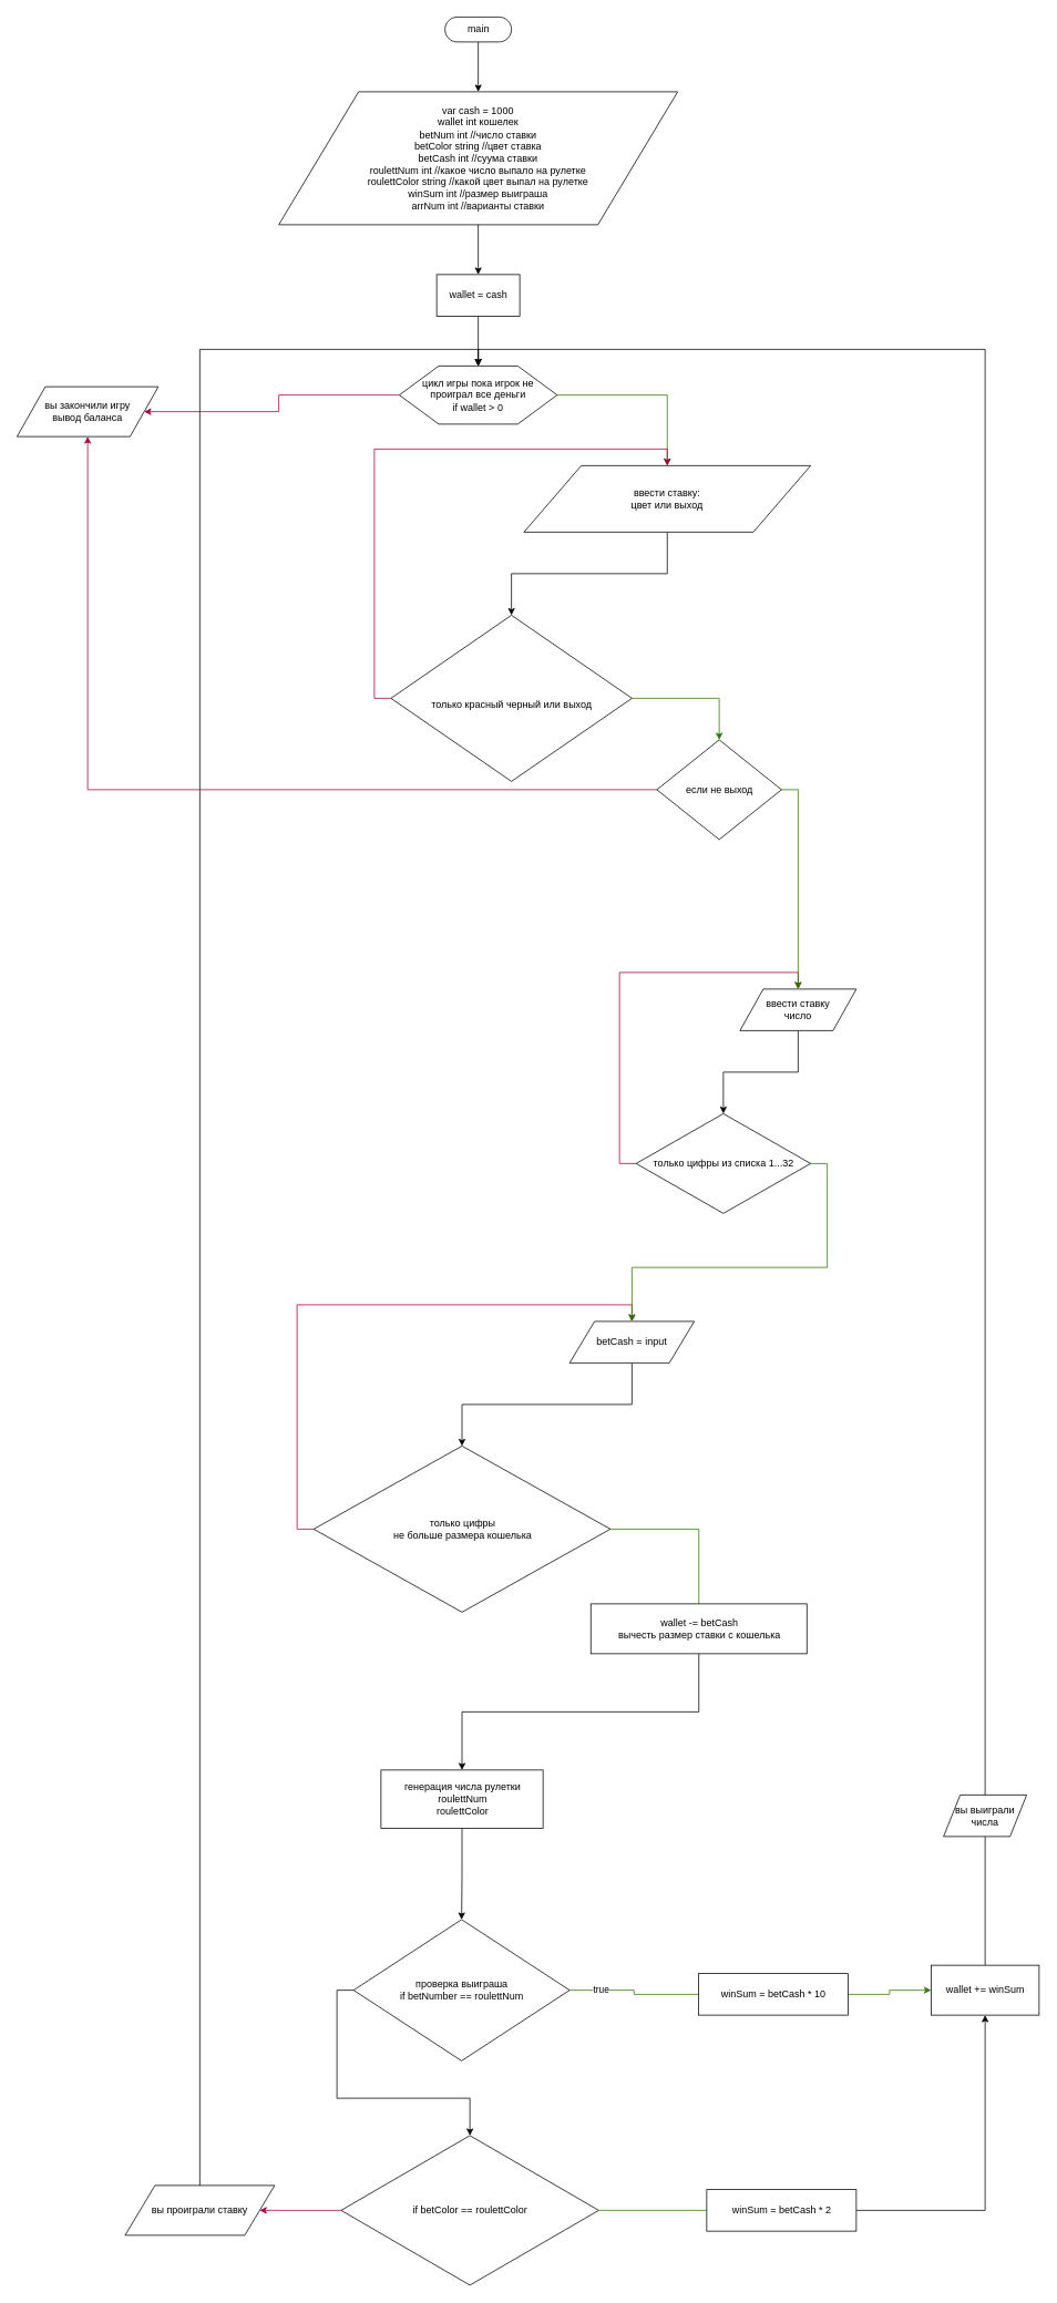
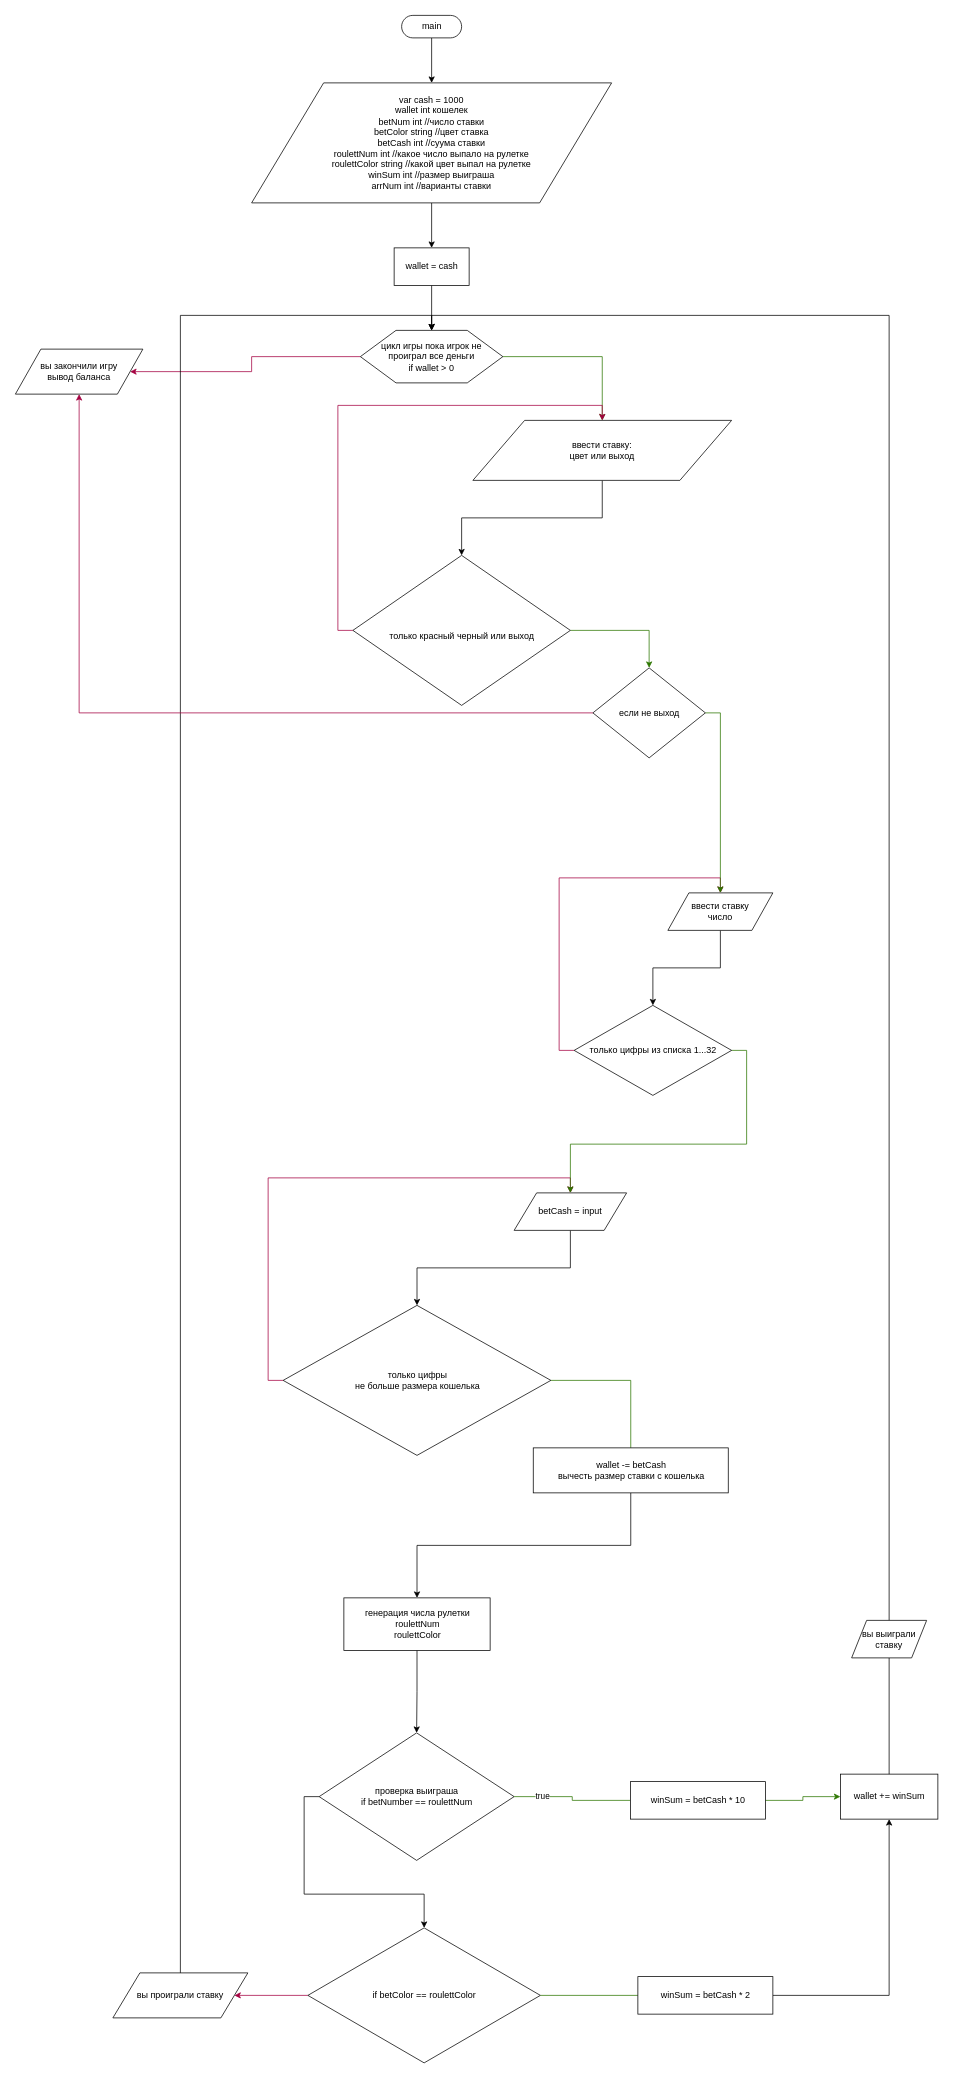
  <mxCell id="0" />
  <mxCell id="1" parent="0" />
  <mxCell id="2" style="edgeStyle=orthogonalEdgeStyle;rounded=0;orthogonalLoop=1;jettySize=auto;html=1;exitX=0.5;exitY=0.5;exitDx=0;exitDy=15;exitPerimeter=0;entryX=0.5;entryY=0;entryDx=0;entryDy=0;fontFamily=Helvetica;fontSize=12;fontColor=none;" edge="1" parent="1" source="3" target="5"><mxGeometry relative="1" as="geometry" /></mxCell>
  <mxCell id="3" value="main" style="html=1;dashed=0;whitespace=wrap;shape=mxgraph.dfd.start" vertex="1" parent="1"><mxGeometry x="535" y="20" width="80" height="30" as="geometry" /></mxCell>
  <mxCell id="4" style="edgeStyle=orthogonalEdgeStyle;rounded=0;orthogonalLoop=1;jettySize=auto;html=1;exitX=0.5;exitY=1;exitDx=0;exitDy=0;entryX=0.5;entryY=0;entryDx=0;entryDy=0;fontFamily=Helvetica;fontSize=12;fontColor=none;" edge="1" parent="1" source="5" target="9"><mxGeometry relative="1" as="geometry" /></mxCell>
  <mxCell id="5" value="var cash = 1000&lt;br&gt;wallet int кошелек&lt;br&gt;betNum int //число ставки&lt;br&gt;betColor string //цвет ставка&lt;br&gt;betCash int //суума ставки&lt;br&gt;roulettNum int //какое число выпало на рулетке&lt;br&gt;roulettColor string //какой цвет выпал на рулетке&lt;br&gt;winSum int //размер выиграша&lt;br&gt;arrNum int //варианты ставки" style="shape=parallelogram;perimeter=parallelogramPerimeter;whiteSpace=wrap;html=1;dashed=0;" vertex="1" parent="1"><mxGeometry x="335" y="110" width="480" height="160" as="geometry" /></mxCell>
  <mxCell id="6" style="edgeStyle=orthogonalEdgeStyle;rounded=0;orthogonalLoop=1;jettySize=auto;html=1;exitX=0.5;exitY=1;exitDx=0;exitDy=0;entryX=0.5;entryY=0;entryDx=0;entryDy=0;fontFamily=Helvetica;fontSize=12;fontColor=none;" edge="1" parent="1" source="7" target="24"><mxGeometry relative="1" as="geometry"><mxPoint x="645" y="730" as="targetPoint" /></mxGeometry></mxCell>
  <mxCell id="7" value="ввести ставку:&lt;br&gt;цвет или выход" style="shape=parallelogram;perimeter=parallelogramPerimeter;whiteSpace=wrap;html=1;dashed=0;" vertex="1" parent="1"><mxGeometry x="630" y="560" width="345" height="80" as="geometry" /></mxCell>
  <mxCell id="8" style="edgeStyle=orthogonalEdgeStyle;rounded=0;orthogonalLoop=1;jettySize=auto;html=1;exitX=0.5;exitY=1;exitDx=0;exitDy=0;entryX=0.5;entryY=0;entryDx=0;entryDy=0;" edge="1" parent="1" source="9" target="21"><mxGeometry relative="1" as="geometry" /></mxCell>
  <mxCell id="9" value="wallet = cash" style="html=1;dashed=0;whitespace=wrap;" vertex="1" parent="1"><mxGeometry x="525" y="330" width="100" height="50" as="geometry" /></mxCell>
  <mxCell id="10" style="edgeStyle=orthogonalEdgeStyle;rounded=0;orthogonalLoop=1;jettySize=auto;html=1;exitX=0.5;exitY=1;exitDx=0;exitDy=0;entryX=0.5;entryY=0;entryDx=0;entryDy=0;" edge="1" parent="1" source="11" target="27"><mxGeometry relative="1" as="geometry" /></mxCell>
  <mxCell id="11" value="betCash = input" style="shape=parallelogram;perimeter=parallelogramPerimeter;whiteSpace=wrap;html=1;dashed=0;" vertex="1" parent="1"><mxGeometry x="685" y="1590" width="150" height="50" as="geometry" /></mxCell>
  <mxCell id="12" style="edgeStyle=orthogonalEdgeStyle;rounded=0;orthogonalLoop=1;jettySize=auto;html=1;exitX=0.5;exitY=1;exitDx=0;exitDy=0;entryX=0.5;entryY=0;entryDx=0;entryDy=0;" edge="1" parent="1" source="13" target="16"><mxGeometry relative="1" as="geometry" /></mxCell>
  <mxCell id="13" value="генерация числа рулетки&lt;br&gt;roulettNum&lt;br&gt;roulettColor" style="html=1;dashed=0;whitespace=wrap;" vertex="1" parent="1"><mxGeometry x="458" y="2130" width="195" height="70" as="geometry" /></mxCell>
  <mxCell id="14" style="edgeStyle=orthogonalEdgeStyle;rounded=0;orthogonalLoop=1;jettySize=auto;html=1;exitX=1;exitY=0.5;exitDx=0;exitDy=0;entryX=0;entryY=0.5;entryDx=0;entryDy=0;fillColor=#60a917;strokeColor=#2D7600;startArrow=none;" edge="1" parent="1" source="32" target="18"><mxGeometry relative="1" as="geometry" /></mxCell>
  <mxCell id="15" style="edgeStyle=orthogonalEdgeStyle;rounded=0;orthogonalLoop=1;jettySize=auto;html=1;exitX=0;exitY=0.5;exitDx=0;exitDy=0;entryX=0.5;entryY=0;entryDx=0;entryDy=0;" edge="1" parent="1" source="16" target="35"><mxGeometry relative="1" as="geometry"><mxPoint x="555.5" y="2570" as="targetPoint" /></mxGeometry></mxCell>
  <mxCell id="16" value="проверка выиграша&lt;br&gt;if betNumber == roulettNum" style="shape=rhombus;html=1;dashed=0;whitespace=wrap;perimeter=rhombusPerimeter;" vertex="1" parent="1"><mxGeometry x="425" y="2310" width="260" height="170" as="geometry" /></mxCell>
  <mxCell id="17" style="edgeStyle=orthogonalEdgeStyle;rounded=0;orthogonalLoop=1;jettySize=auto;html=1;exitX=0.5;exitY=0;exitDx=0;exitDy=0;entryX=0.5;entryY=0;entryDx=0;entryDy=0;startArrow=none;" edge="1" parent="1" source="50" target="21"><mxGeometry relative="1" as="geometry" /></mxCell>
  <mxCell id="18" value="wallet += winSum" style="html=1;dashed=0;whitespace=wrap;" vertex="1" parent="1"><mxGeometry x="1120" y="2365" width="130" height="60" as="geometry" /></mxCell>
  <mxCell id="19" style="edgeStyle=orthogonalEdgeStyle;rounded=0;orthogonalLoop=1;jettySize=auto;html=1;exitX=1;exitY=0.5;exitDx=0;exitDy=0;entryX=0.5;entryY=0;entryDx=0;entryDy=0;fillColor=#60a917;strokeColor=#2D7600;" edge="1" parent="1" source="21" target="7"><mxGeometry relative="1" as="geometry" /></mxCell>
  <mxCell id="20" style="edgeStyle=orthogonalEdgeStyle;rounded=0;orthogonalLoop=1;jettySize=auto;html=1;exitX=0;exitY=0.5;exitDx=0;exitDy=0;entryX=1;entryY=0.5;entryDx=0;entryDy=0;fontFamily=Helvetica;fontSize=12;fontColor=none;fillColor=#d80073;strokeColor=#A50040;" edge="1" parent="1" source="21" target="38"><mxGeometry relative="1" as="geometry" /></mxCell>
  <mxCell id="21" value="цикл игры пока игрок не проиграл все деньги&lt;br&gt;if wallet &amp;gt; 0" style="shape=hexagon;perimeter=hexagonPerimeter2;whiteSpace=wrap;html=1;size=0.25" vertex="1" parent="1"><mxGeometry x="480" y="440" width="190" height="70" as="geometry" /></mxCell>
  <mxCell id="22" style="edgeStyle=orthogonalEdgeStyle;rounded=0;orthogonalLoop=1;jettySize=auto;html=1;exitX=0;exitY=0.5;exitDx=0;exitDy=0;entryX=0.5;entryY=0;entryDx=0;entryDy=0;fillColor=#d80073;strokeColor=#A50040;" edge="1" parent="1" source="24" target="7"><mxGeometry relative="1" as="geometry" /></mxCell>
  <mxCell id="23" style="edgeStyle=orthogonalEdgeStyle;rounded=0;orthogonalLoop=1;jettySize=auto;html=1;exitX=1;exitY=0.5;exitDx=0;exitDy=0;entryX=0.5;entryY=0;entryDx=0;entryDy=0;fontFamily=Helvetica;fontSize=12;fontColor=none;fillColor=#60a917;strokeColor=#2D7600;" edge="1" parent="1" source="24" target="48"><mxGeometry relative="1" as="geometry" /></mxCell>
  <mxCell id="24" value="&lt;br&gt;только красный черный или выход" style="shape=rhombus;html=1;dashed=0;whitespace=wrap;perimeter=rhombusPerimeter;fillStyle=auto;" vertex="1" parent="1"><mxGeometry x="470" y="740" width="290" height="200" as="geometry" /></mxCell>
  <mxCell id="25" style="edgeStyle=orthogonalEdgeStyle;rounded=0;orthogonalLoop=1;jettySize=auto;html=1;exitX=0;exitY=0.5;exitDx=0;exitDy=0;entryX=0.5;entryY=0;entryDx=0;entryDy=0;fillColor=#d80073;strokeColor=#A50040;" edge="1" parent="1" source="27" target="11"><mxGeometry relative="1" as="geometry" /></mxCell>
  <mxCell id="26" style="edgeStyle=orthogonalEdgeStyle;rounded=0;orthogonalLoop=1;jettySize=auto;html=1;exitX=0.5;exitY=1;exitDx=0;exitDy=0;entryX=0.5;entryY=0;entryDx=0;entryDy=0;startArrow=none;" edge="1" parent="1" source="29" target="13"><mxGeometry relative="1" as="geometry" /></mxCell>
  <mxCell id="27" value="только цифры&lt;br&gt;не больше размера кошелька" style="shape=rhombus;html=1;dashed=0;whitespace=wrap;perimeter=rhombusPerimeter;fillStyle=auto;" vertex="1" parent="1"><mxGeometry x="377" y="1740" width="357" height="200" as="geometry" /></mxCell>
  <mxCell id="28" value="" style="edgeStyle=orthogonalEdgeStyle;rounded=0;orthogonalLoop=1;jettySize=auto;html=1;exitX=1;exitY=0.5;exitDx=0;exitDy=0;entryX=0.5;entryY=0;entryDx=0;entryDy=0;endArrow=none;fillColor=#60a917;strokeColor=#2D7600;" edge="1" parent="1" source="27" target="29"><mxGeometry relative="1" as="geometry"><mxPoint x="865" y="2060" as="sourcePoint" /><mxPoint x="686.5" y="2420" as="targetPoint" /></mxGeometry></mxCell>
  <mxCell id="29" value="wallet -= betCash&lt;br&gt;вычесть размер ставки с кошелька" style="html=1;dashed=0;whitespace=wrap;fillStyle=auto;" vertex="1" parent="1"><mxGeometry x="710.5" y="1930" width="260" height="60" as="geometry" /></mxCell>
  <mxCell id="30" value="" style="edgeStyle=orthogonalEdgeStyle;rounded=0;orthogonalLoop=1;jettySize=auto;html=1;exitX=1;exitY=0.5;exitDx=0;exitDy=0;entryX=0;entryY=0.5;entryDx=0;entryDy=0;fillColor=#60a917;strokeColor=#2D7600;endArrow=none;" edge="1" parent="1" source="16" target="32"><mxGeometry relative="1" as="geometry"><mxPoint x="822.5" y="2635" as="sourcePoint" /><mxPoint x="1460" y="2635" as="targetPoint" /></mxGeometry></mxCell>
  <mxCell id="31" value="true" style="edgeLabel;html=1;align=center;verticalAlign=middle;resizable=0;points=[];" vertex="1" connectable="0" parent="30"><mxGeometry x="-0.535" y="1" relative="1" as="geometry"><mxPoint as="offset" /></mxGeometry></mxCell>
  <mxCell id="32" value="winSum = betCash * 10" style="html=1;dashed=0;whitespace=wrap;fillStyle=auto;" vertex="1" parent="1"><mxGeometry x="840" y="2375" width="180" height="50" as="geometry" /></mxCell>
  <mxCell id="33" style="edgeStyle=orthogonalEdgeStyle;rounded=0;orthogonalLoop=1;jettySize=auto;html=1;exitX=1;exitY=0.5;exitDx=0;exitDy=0;entryX=0.5;entryY=1;entryDx=0;entryDy=0;startArrow=none;" edge="1" parent="1" source="37" target="18"><mxGeometry relative="1" as="geometry" /></mxCell>
  <mxCell id="34" style="edgeStyle=orthogonalEdgeStyle;rounded=0;orthogonalLoop=1;jettySize=auto;html=1;exitX=0;exitY=0.5;exitDx=0;exitDy=0;entryX=1;entryY=0.5;entryDx=0;entryDy=0;fontFamily=Helvetica;fontSize=12;fontColor=none;fillColor=#d80073;strokeColor=#A50040;" edge="1" parent="1" source="35" target="40"><mxGeometry relative="1" as="geometry"><mxPoint x="400.5" y="2660" as="sourcePoint" /></mxGeometry></mxCell>
  <mxCell id="35" value="if betColor == roulettColor" style="shape=rhombus;html=1;dashed=0;whitespace=wrap;perimeter=rhombusPerimeter;fillStyle=auto;" vertex="1" parent="1"><mxGeometry x="410" y="2570" width="310" height="180" as="geometry" /></mxCell>
  <mxCell id="36" value="" style="edgeStyle=orthogonalEdgeStyle;rounded=0;orthogonalLoop=1;jettySize=auto;html=1;exitX=1;exitY=0.5;exitDx=0;exitDy=0;entryX=0;entryY=0.5;entryDx=0;entryDy=0;endArrow=none;fillColor=#60a917;strokeColor=#2D7600;" edge="1" parent="1" source="35" target="37"><mxGeometry relative="1" as="geometry"><mxPoint x="710.5" y="2660" as="sourcePoint" /><mxPoint x="1525" y="2575" as="targetPoint" /></mxGeometry></mxCell>
  <mxCell id="37" value="winSum = betCash * 2" style="html=1;dashed=0;whitespace=wrap;fillStyle=auto;" vertex="1" parent="1"><mxGeometry x="850" y="2635" width="180" height="50" as="geometry" /></mxCell>
  <mxCell id="38" value="вы закончили игру&lt;br&gt;вывод баланса" style="shape=parallelogram;perimeter=parallelogramPerimeter;whiteSpace=wrap;html=1;dashed=0;fillStyle=auto;strokeColor=default;fontFamily=Helvetica;fontSize=12;fontColor=none;fillColor=default;" vertex="1" parent="1"><mxGeometry x="20" y="465" width="170" height="60" as="geometry" /></mxCell>
  <mxCell id="39" style="edgeStyle=orthogonalEdgeStyle;rounded=0;orthogonalLoop=1;jettySize=auto;html=1;exitX=0.5;exitY=0;exitDx=0;exitDy=0;entryX=0.5;entryY=0;entryDx=0;entryDy=0;fontFamily=Helvetica;fontSize=12;fontColor=none;" edge="1" parent="1" source="40" target="21"><mxGeometry relative="1" as="geometry" /></mxCell>
  <mxCell id="40" value="вы проиграли ставку" style="shape=parallelogram;perimeter=parallelogramPerimeter;whiteSpace=wrap;html=1;dashed=0;fillStyle=auto;strokeColor=default;fontFamily=Helvetica;fontSize=12;fontColor=none;fillColor=default;" vertex="1" parent="1"><mxGeometry x="150" y="2630" width="180" height="60" as="geometry" /></mxCell>
  <mxCell id="41" style="edgeStyle=orthogonalEdgeStyle;rounded=0;orthogonalLoop=1;jettySize=auto;html=1;exitX=0;exitY=0.5;exitDx=0;exitDy=0;entryX=0.5;entryY=1;entryDx=0;entryDy=0;fontFamily=Helvetica;fontSize=12;fontColor=none;fillColor=#d80073;strokeColor=#A50040;" edge="1" parent="1" source="48" target="38"><mxGeometry relative="1" as="geometry"><mxPoint x="535" y="810" as="sourcePoint" /></mxGeometry></mxCell>
  <mxCell id="42" style="edgeStyle=orthogonalEdgeStyle;rounded=0;orthogonalLoop=1;jettySize=auto;html=1;exitX=0.5;exitY=1;exitDx=0;exitDy=0;entryX=0.5;entryY=0;entryDx=0;entryDy=0;fontFamily=Helvetica;fontSize=12;fontColor=none;" edge="1" parent="1" source="43" target="46"><mxGeometry relative="1" as="geometry" /></mxCell>
  <mxCell id="43" value="ввести ставку&lt;br&gt;число" style="shape=parallelogram;perimeter=parallelogramPerimeter;whiteSpace=wrap;html=1;dashed=0;fillStyle=auto;strokeColor=default;fontFamily=Helvetica;fontSize=12;fontColor=none;fillColor=default;" vertex="1" parent="1"><mxGeometry x="890" y="1190" width="140" height="50" as="geometry" /></mxCell>
  <mxCell id="44" style="edgeStyle=orthogonalEdgeStyle;rounded=0;orthogonalLoop=1;jettySize=auto;html=1;exitX=1;exitY=0.5;exitDx=0;exitDy=0;entryX=0.5;entryY=0;entryDx=0;entryDy=0;fontFamily=Helvetica;fontSize=12;fontColor=none;fillColor=#60a917;strokeColor=#2D7600;" edge="1" parent="1" source="46" target="11"><mxGeometry relative="1" as="geometry" /></mxCell>
  <mxCell id="45" style="edgeStyle=orthogonalEdgeStyle;rounded=0;orthogonalLoop=1;jettySize=auto;html=1;exitX=0;exitY=0.5;exitDx=0;exitDy=0;entryX=0.5;entryY=0;entryDx=0;entryDy=0;fontFamily=Helvetica;fontSize=12;fontColor=none;fillColor=#d80073;strokeColor=#A50040;" edge="1" parent="1" source="46" target="43"><mxGeometry relative="1" as="geometry" /></mxCell>
  <mxCell id="46" value="только цифры из списка 1...32" style="shape=rhombus;html=1;dashed=0;whitespace=wrap;perimeter=rhombusPerimeter;fillStyle=auto;strokeColor=default;fontFamily=Helvetica;fontSize=12;fontColor=none;fillColor=default;" vertex="1" parent="1"><mxGeometry x="765" y="1340" width="210" height="120" as="geometry" /></mxCell>
  <mxCell id="47" style="edgeStyle=orthogonalEdgeStyle;rounded=0;orthogonalLoop=1;jettySize=auto;html=1;exitX=1;exitY=0.5;exitDx=0;exitDy=0;entryX=0.5;entryY=0;entryDx=0;entryDy=0;fontFamily=Helvetica;fontSize=12;fontColor=none;fillColor=#60a917;strokeColor=#2D7600;" edge="1" parent="1" source="48" target="43"><mxGeometry relative="1" as="geometry" /></mxCell>
  <mxCell id="48" value="если не выход" style="shape=rhombus;html=1;dashed=0;whitespace=wrap;perimeter=rhombusPerimeter;fillStyle=auto;strokeColor=default;fontFamily=Helvetica;fontSize=12;fontColor=none;fillColor=default;" vertex="1" parent="1"><mxGeometry x="790" y="890" width="150" height="120" as="geometry" /></mxCell>
  <mxCell id="49" value="" style="edgeStyle=orthogonalEdgeStyle;rounded=0;orthogonalLoop=1;jettySize=auto;html=1;exitX=0.5;exitY=0;exitDx=0;exitDy=0;entryX=0.5;entryY=1;entryDx=0;entryDy=0;endArrow=none;" edge="1" parent="1" source="18" target="50"><mxGeometry relative="1" as="geometry"><mxPoint x="1185" y="2365" as="sourcePoint" /><mxPoint x="575" y="440" as="targetPoint" /></mxGeometry></mxCell>
- <mxCell id="50" value="вы выиграли числа" style="shape=parallelogram;perimeter=parallelogramPerimeter;whiteSpace=wrap;html=1;dashed=0;fillStyle=auto;strokeColor=default;fontFamily=Helvetica;fontSize=12;fontColor=none;fillColor=default;" vertex="1" parent="1"><mxGeometry x="1135" y="2160" width="100" height="50" as="geometry" /></mxCell>
+ <mxCell id="50" value="вы выиграли ставку" style="shape=parallelogram;perimeter=parallelogramPerimeter;whiteSpace=wrap;html=1;dashed=0;fillStyle=auto;strokeColor=default;fontFamily=Helvetica;fontSize=12;fontColor=none;fillColor=default;" vertex="1" parent="1"><mxGeometry x="1135" y="2160" width="100" height="50" as="geometry" /></mxCell>
